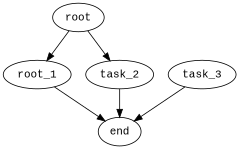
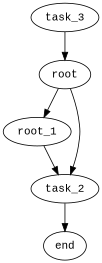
  digraph {
    fontname="Liberation Mono"
    node [fontname="Liberation Mono"]
    edge [fontname="Liberation Mono"]
    n1 [label=root_1]
    root
    task_2
    end
    task_3
-   n1 -> end
+   n1 -> task_2
    root -> n1
    root -> task_2
    task_2 -> end
-   task_3 -> end
+   task_3 -> root
  }
